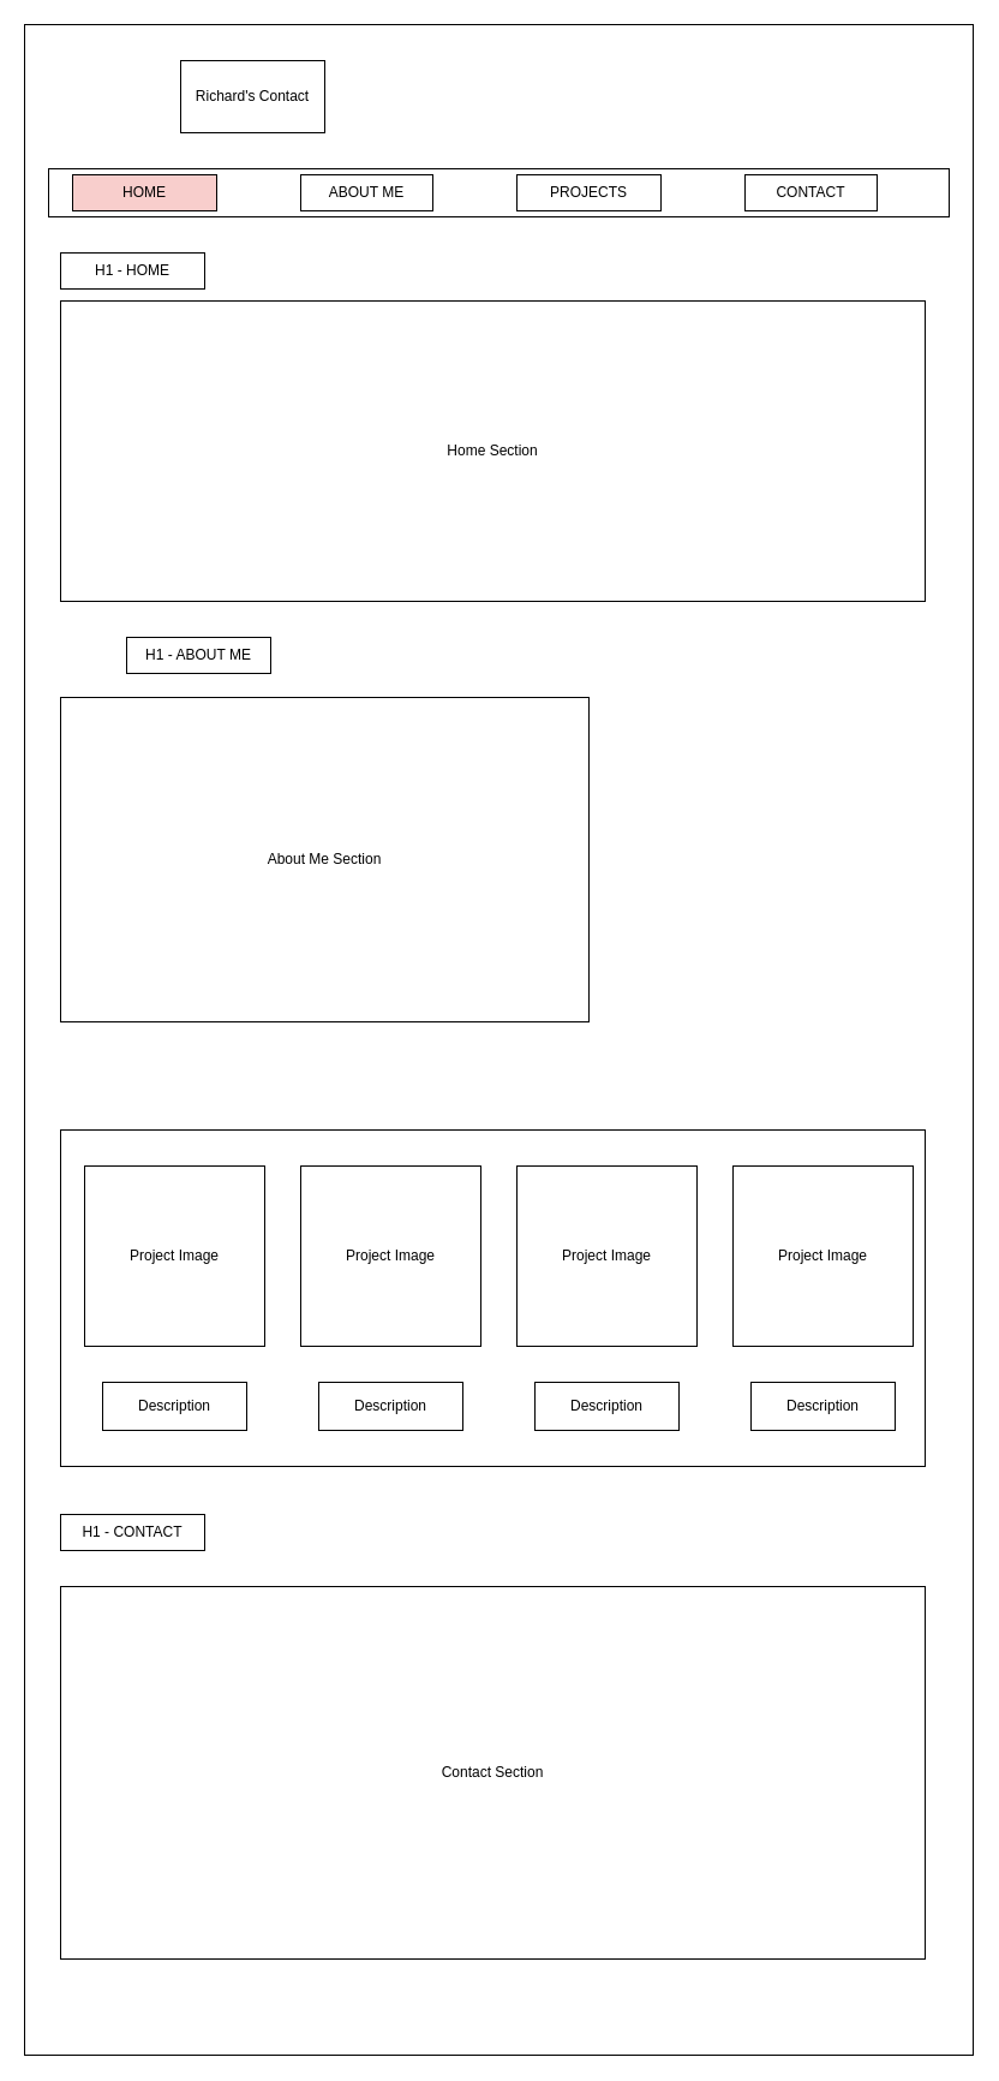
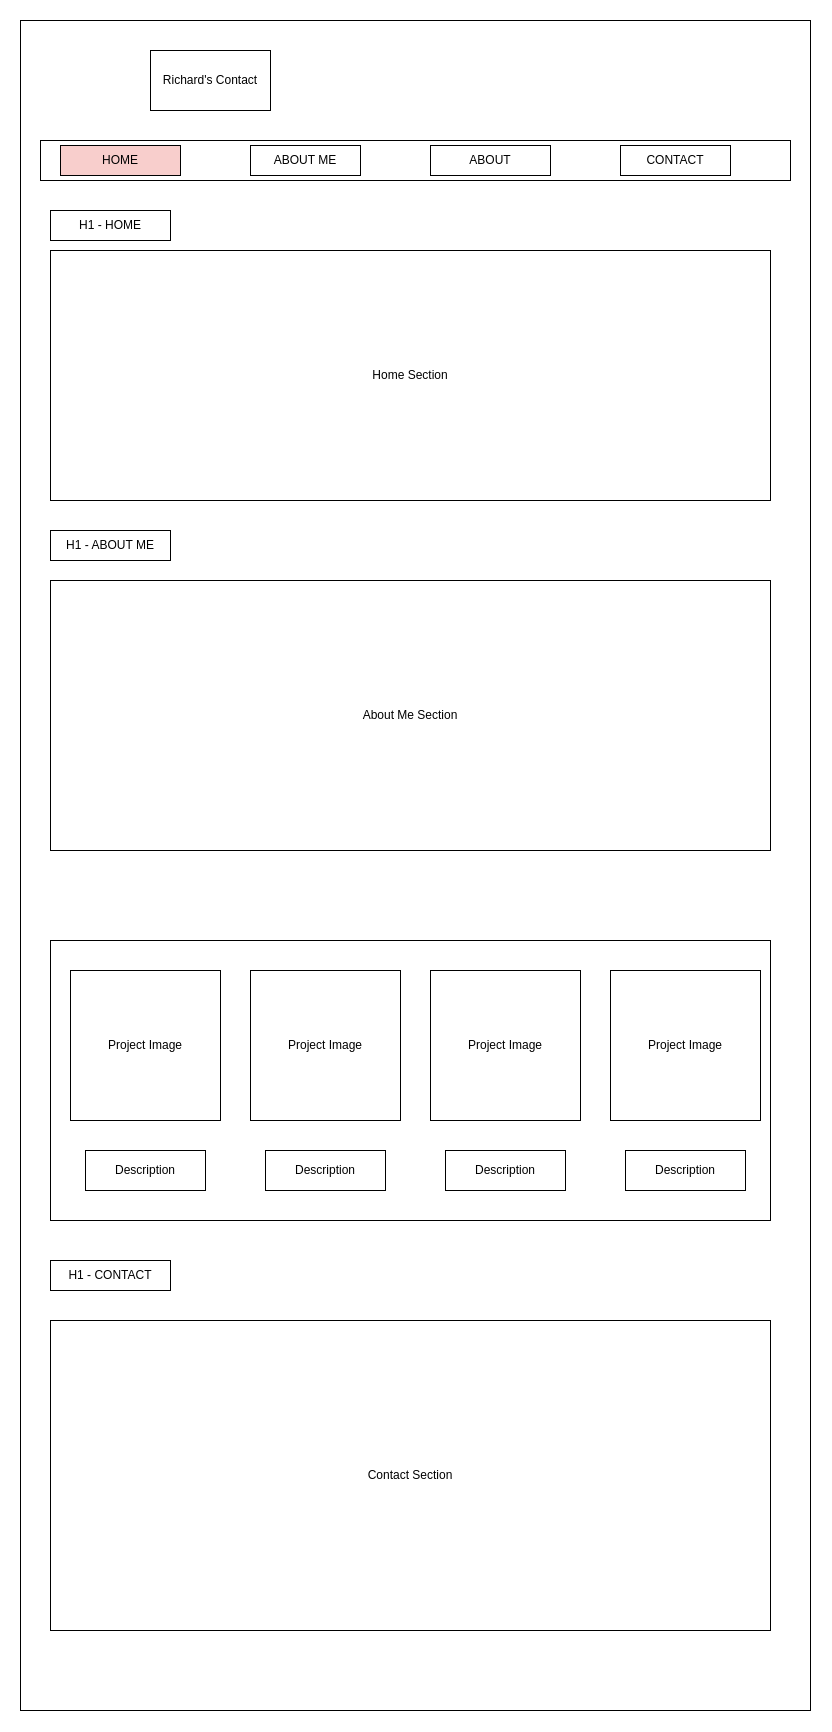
  <mxCell id="0" />
  <mxCell id="1" parent="0" />
  <mxCell id="2" value="" style="rounded=0;whiteSpace=wrap;html=1;" vertex="1" parent="1"><mxGeometry x="20" y="20" width="790" height="1690" as="geometry" /></mxCell>
  <mxCell id="3" value="Richard's Contact" style="rounded=0;whiteSpace=wrap;html=1;" vertex="1" parent="1"><mxGeometry x="150" y="50" width="120" height="60" as="geometry" /></mxCell>
  <mxCell id="4" value="" style="rounded=0;whiteSpace=wrap;html=1;" vertex="1" parent="1"><mxGeometry x="40" y="140" width="750" height="40" as="geometry" /></mxCell>
  <mxCell id="5" value="HOME" style="rounded=0;whiteSpace=wrap;html=1;fillColor=#f8cecc;" vertex="1" parent="1"><mxGeometry x="60" y="145" width="120" height="30" as="geometry" /></mxCell>
  <mxCell id="6" value="ABOUT ME" style="rounded=0;whiteSpace=wrap;html=1;" vertex="1" parent="1"><mxGeometry x="250" y="145" width="110" height="30" as="geometry" /></mxCell>
  <mxCell id="7" value="CONTACT" style="rounded=0;whiteSpace=wrap;html=1;" vertex="1" parent="1"><mxGeometry x="620" y="145" width="110" height="30" as="geometry" /></mxCell>
- <mxCell id="8" value="PROJECTS" style="rounded=0;whiteSpace=wrap;html=1;" vertex="1" parent="1"><mxGeometry x="430" y="145" width="120" height="30" as="geometry" /></mxCell>
+ <mxCell id="8" value="ABOUT" style="rounded=0;whiteSpace=wrap;html=1;" vertex="1" parent="1"><mxGeometry x="430" y="145" width="120" height="30" as="geometry" /></mxCell>
  <mxCell id="9" value="Home Section" style="rounded=0;whiteSpace=wrap;html=1;" vertex="1" parent="1"><mxGeometry x="50" y="250" width="720" height="250" as="geometry" /></mxCell>
  <mxCell id="10" value="H1 - HOME" style="rounded=0;whiteSpace=wrap;html=1;" vertex="1" parent="1"><mxGeometry x="50" y="210" width="120" height="30" as="geometry" /></mxCell>
- <mxCell id="11" value="H1 - ABOUT ME" style="rounded=0;whiteSpace=wrap;html=1;" vertex="1" parent="1"><mxGeometry x="105" y="530" width="120" height="30" as="geometry" /></mxCell>
- <mxCell id="12" value="About Me Section" style="rounded=0;whiteSpace=wrap;html=1;" vertex="1" parent="1"><mxGeometry x="50" y="580" width="440" height="270" as="geometry" /></mxCell>
+ <mxCell id="11" value="H1 - ABOUT ME" style="rounded=0;whiteSpace=wrap;html=1;" vertex="1" parent="1"><mxGeometry x="50" y="530" width="120" height="30" as="geometry" /></mxCell>
+ <mxCell id="12" value="About Me Section" style="rounded=0;whiteSpace=wrap;html=1;" vertex="1" parent="1"><mxGeometry x="50" y="580" width="720" height="270" as="geometry" /></mxCell>
  <mxCell id="13" value="" style="rounded=0;whiteSpace=wrap;html=1;" vertex="1" parent="1"><mxGeometry x="50" y="940" width="720" height="280" as="geometry" /></mxCell>
  <mxCell id="14" value="Project Image" style="whiteSpace=wrap;html=1;aspect=fixed;" vertex="1" parent="1"><mxGeometry x="70" y="970" width="150" height="150" as="geometry" /></mxCell>
  <mxCell id="15" value="Project Image" style="whiteSpace=wrap;html=1;aspect=fixed;" vertex="1" parent="1"><mxGeometry x="250" y="970" width="150" height="150" as="geometry" /></mxCell>
  <mxCell id="16" value="Project Image" style="whiteSpace=wrap;html=1;aspect=fixed;" vertex="1" parent="1"><mxGeometry x="430" y="970" width="150" height="150" as="geometry" /></mxCell>
  <mxCell id="17" value="Project Image" style="whiteSpace=wrap;html=1;aspect=fixed;" vertex="1" parent="1"><mxGeometry x="610" y="970" width="150" height="150" as="geometry" /></mxCell>
  <mxCell id="18" value="Description" style="rounded=0;whiteSpace=wrap;html=1;" vertex="1" parent="1"><mxGeometry x="85" y="1150" width="120" height="40" as="geometry" /></mxCell>
  <mxCell id="19" value="Description" style="rounded=0;whiteSpace=wrap;html=1;" vertex="1" parent="1"><mxGeometry x="265" y="1150" width="120" height="40" as="geometry" /></mxCell>
  <mxCell id="20" value="Description" style="rounded=0;whiteSpace=wrap;html=1;" vertex="1" parent="1"><mxGeometry x="445" y="1150" width="120" height="40" as="geometry" /></mxCell>
  <mxCell id="21" value="Description" style="rounded=0;whiteSpace=wrap;html=1;" vertex="1" parent="1"><mxGeometry x="625" y="1150" width="120" height="40" as="geometry" /></mxCell>
  <mxCell id="22" value="H1 - CONTACT" style="rounded=0;whiteSpace=wrap;html=1;" vertex="1" parent="1"><mxGeometry x="50" y="1260" width="120" height="30" as="geometry" /></mxCell>
  <mxCell id="23" value="Contact Section" style="rounded=0;whiteSpace=wrap;html=1;" vertex="1" parent="1"><mxGeometry x="50" y="1320" width="720" height="310" as="geometry" /></mxCell>
